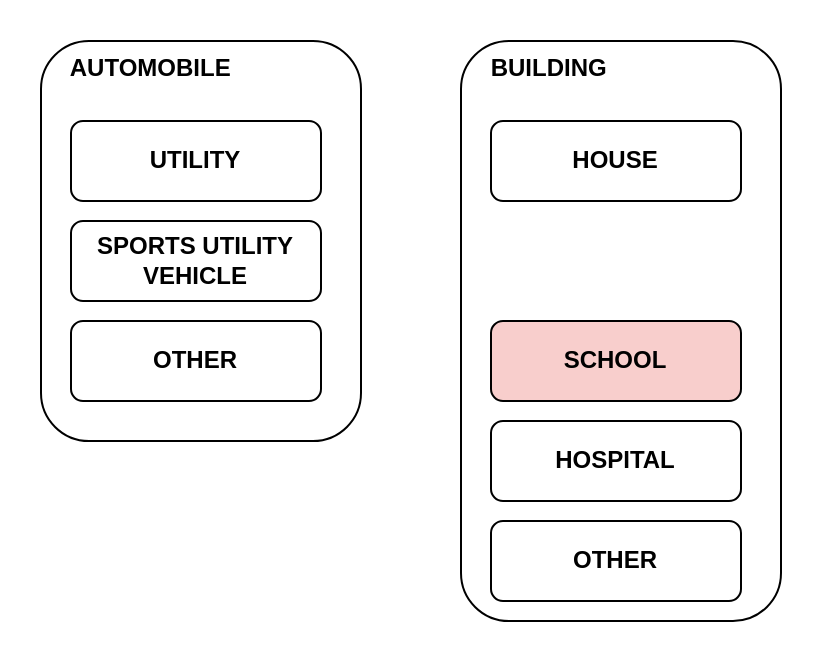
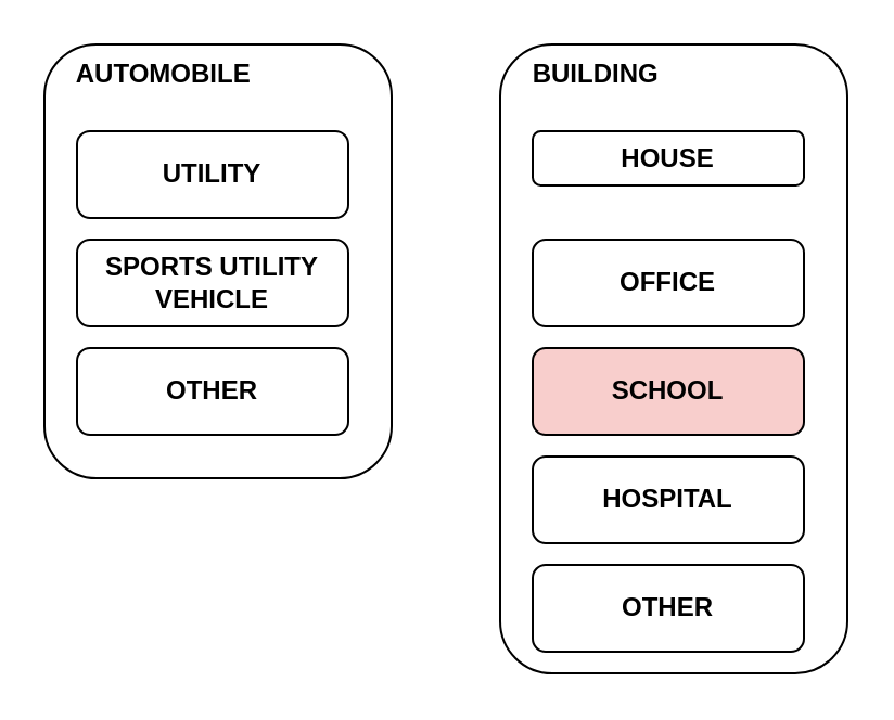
  <mxCell id="0" />
  <mxCell id="1" parent="0" />
  <mxCell id="2" value="&lt;b&gt;&amp;nbsp; &amp;nbsp; AUTOMOBILE&lt;/b&gt;" style="rounded=1;whiteSpace=wrap;html=1;verticalAlign=top;align=left;" vertex="1" parent="1"><mxGeometry x="20" y="20" width="160" height="200" as="geometry" /></mxCell>
  <mxCell id="3" value="UTILITY" style="rounded=1;whiteSpace=wrap;html=1;align=center;verticalAlign=middle;fontStyle=1" vertex="1" parent="1"><mxGeometry x="35" y="60" width="125" height="40" as="geometry" /></mxCell>
  <mxCell id="4" value="SPORTS UTILITY VEHICLE" style="rounded=1;whiteSpace=wrap;html=1;align=center;verticalAlign=middle;fontStyle=1" vertex="1" parent="1"><mxGeometry x="35" y="110" width="125" height="40" as="geometry" /></mxCell>
  <mxCell id="5" value="OTHER" style="rounded=1;whiteSpace=wrap;html=1;align=center;verticalAlign=middle;fontStyle=1" vertex="1" parent="1"><mxGeometry x="35" y="160" width="125" height="40" as="geometry" /></mxCell>
  <mxCell id="6" value="&lt;b&gt;&amp;nbsp; &amp;nbsp; BUILDING&lt;/b&gt;" style="rounded=1;whiteSpace=wrap;html=1;verticalAlign=top;align=left;" vertex="1" parent="1"><mxGeometry x="230" y="20" width="160" height="290" as="geometry" /></mxCell>
- <mxCell id="7" value="HOUSE" style="rounded=1;whiteSpace=wrap;html=1;align=center;verticalAlign=middle;fontStyle=1" vertex="1" parent="1"><mxGeometry x="245" y="60" width="125" height="40" as="geometry" /></mxCell>
+ <mxCell id="7" value="HOUSE" style="rounded=1;whiteSpace=wrap;html=1;align=center;verticalAlign=middle;fontStyle=1" vertex="1" parent="1"><mxGeometry x="245" y="60" width="125" height="25" as="geometry" /></mxCell>
+ <mxCell id="8" value="OFFICE" style="rounded=1;whiteSpace=wrap;html=1;align=center;verticalAlign=middle;fontStyle=1" vertex="1" parent="1"><mxGeometry x="245" y="110" width="125" height="40" as="geometry" /></mxCell>
  <mxCell id="9" value="OTHER" style="rounded=1;whiteSpace=wrap;html=1;align=center;verticalAlign=middle;fontStyle=1" vertex="1" parent="1"><mxGeometry x="245" y="260" width="125" height="40" as="geometry" /></mxCell>
  <mxCell id="10" value="SCHOOL" style="rounded=1;whiteSpace=wrap;html=1;align=center;verticalAlign=middle;fontStyle=1;fillColor=#f8cecc;" vertex="1" parent="1"><mxGeometry x="245" y="160" width="125" height="40" as="geometry" /></mxCell>
  <mxCell id="11" value="HOSPITAL" style="rounded=1;whiteSpace=wrap;html=1;align=center;verticalAlign=middle;fontStyle=1" vertex="1" parent="1"><mxGeometry x="245" y="210" width="125" height="40" as="geometry" /></mxCell>
